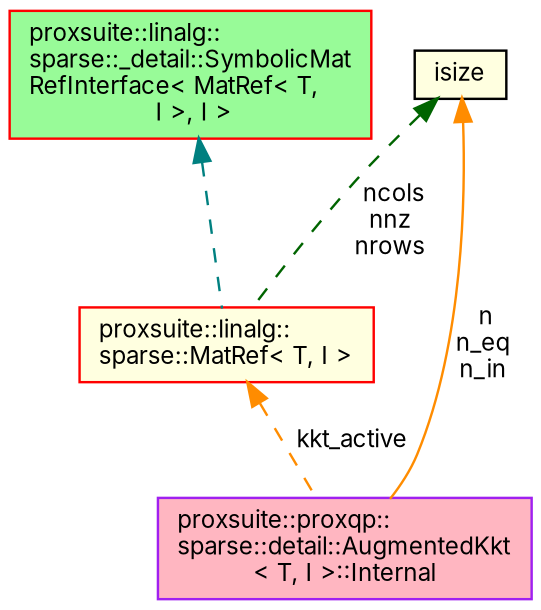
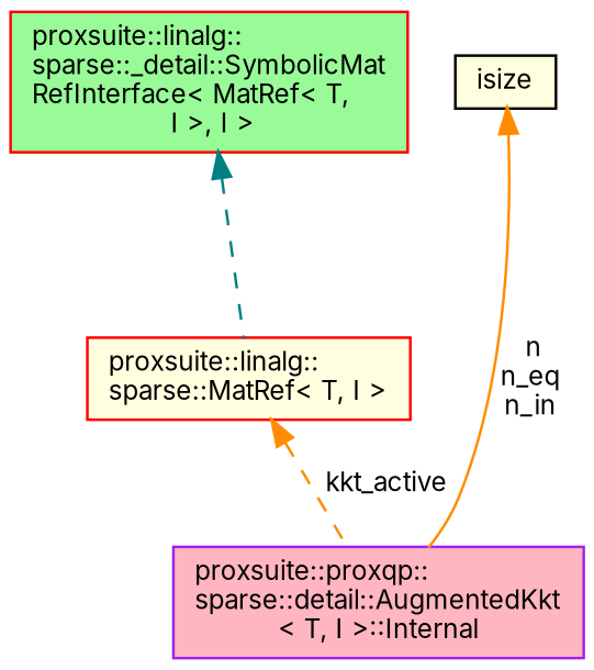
  digraph {
    fontname=Inter
    node [color=red fillcolor=lightyellow fontname=Inter fontsize=10 shape=record style=filled]
    edge [color=darkorange dir=back fontname=Inter fontsize=10 labelfontname=Helvetica labelfontsize=10 style=dashed]
    n1 [color=purple fillcolor=lightpink fontcolor=black height=0.2 label="proxsuite::proxqp::\lsparse::detail::AugmentedKkt\l\< T, I \>::Internal" width=0.4]
    n2 [height=0.2 label="proxsuite::linalg::\lsparse::MatRef\< T, I \>" width=0.4]
    n3 [height=0.2 label="proxsuite::linalg::\lsparse::_detail::SymbolicMat\lRefInterface\< MatRef\< T,\l I \>, I \>" width=0.4 fillcolor=palegreen]
    n4 [color=black height=0.2 label=isize width=0.4]
    n2 -> n1 [label=" kkt_active"]
    n3 -> n2 [color=teal]
    n4 -> n1 [label=" n\nn_eq\nn_in" style=solid]
-   n4 -> n2 [color=darkgreen label=" ncols\nnnz\nnrows"]
  }
